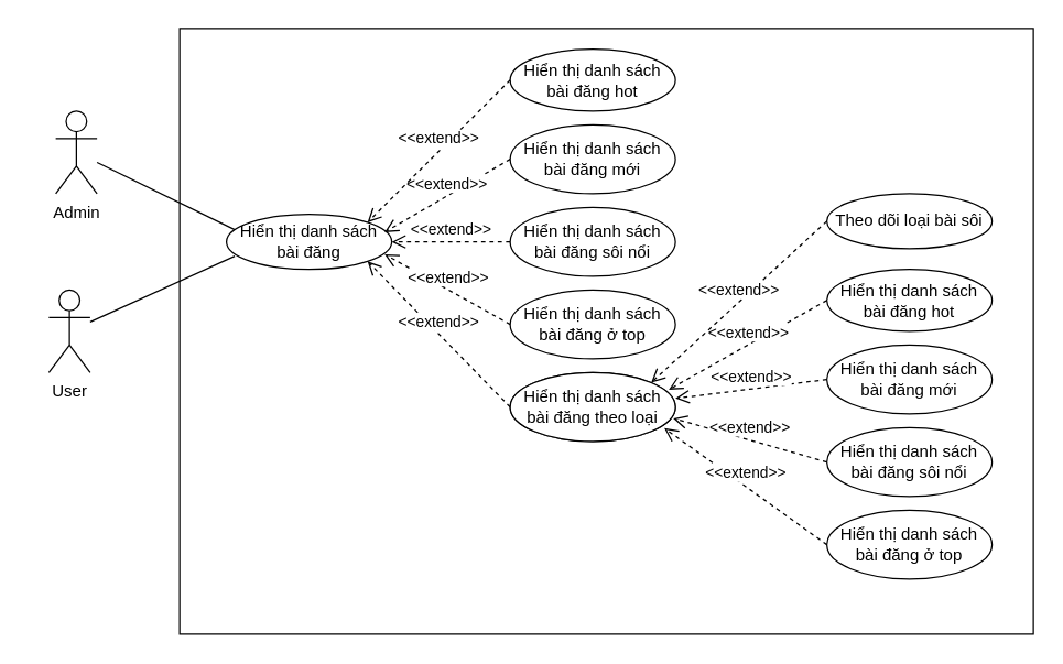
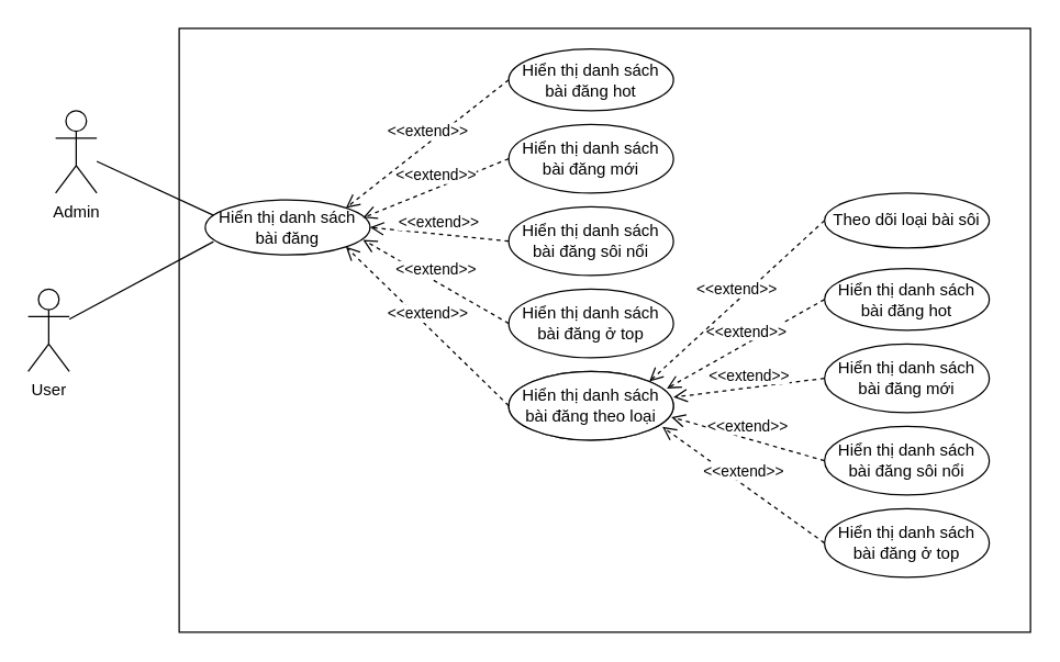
  <mxCell id="0" />
  <mxCell id="1" parent="0" />
  <mxCell id="2" value="" style="rounded=0;whiteSpace=wrap;html=1;" parent="1" vertex="1"><mxGeometry x="130" y="20" width="620" height="440" as="geometry" /></mxCell>
- <mxCell id="3" value="User" style="shape=umlActor;verticalLabelPosition=bottom;verticalAlign=top;html=1;outlineConnect=0;" parent="1" vertex="1"><mxGeometry x="35" y="210" width="30" height="60" as="geometry" /></mxCell>
+ <mxCell id="3" value="User" style="shape=umlActor;verticalLabelPosition=bottom;verticalAlign=top;html=1;outlineConnect=0;" parent="1" vertex="1"><mxGeometry x="20" y="210" width="30" height="60" as="geometry" /></mxCell>
  <mxCell id="4" value="Admin" style="shape=umlActor;verticalLabelPosition=bottom;verticalAlign=top;html=1;outlineConnect=0;" parent="1" vertex="1"><mxGeometry x="40" y="80" width="30" height="60" as="geometry" /></mxCell>
- <mxCell id="5" value="Hiển thị danh sách bài đăng" style="ellipse;whiteSpace=wrap;html=1;" parent="1" vertex="1"><mxGeometry x="164" y="155" width="120" height="40" as="geometry" /></mxCell>
+ <mxCell id="5" value="Hiển thị danh sách bài đăng" style="ellipse;whiteSpace=wrap;html=1;" parent="1" vertex="1"><mxGeometry x="149" y="145" width="120" height="40" as="geometry" /></mxCell>
  <mxCell id="6" value="" style="endArrow=none;html=1;entryX=0.05;entryY=0.28;entryDx=0;entryDy=0;entryPerimeter=0;" parent="1" source="4" target="5" edge="1"><mxGeometry width="50" height="50" relative="1" as="geometry"><mxPoint x="260" y="310" as="sourcePoint" /><mxPoint x="310" y="260" as="targetPoint" /></mxGeometry></mxCell>
  <mxCell id="7" value="" style="endArrow=none;html=1;entryX=0.05;entryY=0.76;entryDx=0;entryDy=0;entryPerimeter=0;" parent="1" source="3" target="5" edge="1"><mxGeometry width="50" height="50" relative="1" as="geometry"><mxPoint x="260" y="310" as="sourcePoint" /><mxPoint x="310" y="260" as="targetPoint" /></mxGeometry></mxCell>
  <mxCell id="8" value="Hiển thị danh sách bài đăng hot" style="ellipse;whiteSpace=wrap;html=1;" parent="1" vertex="1"><mxGeometry x="370" y="35" width="120" height="45" as="geometry" /></mxCell>
  <mxCell id="9" value="Hiển thị danh sách bài đăng mới" style="ellipse;whiteSpace=wrap;html=1;" parent="1" vertex="1"><mxGeometry x="370" y="90" width="120" height="50" as="geometry" /></mxCell>
  <mxCell id="10" value="&amp;lt;&amp;lt;extend&amp;gt;&amp;gt;" style="html=1;verticalAlign=bottom;endArrow=open;dashed=1;endSize=8;entryX=0.957;entryY=0.325;entryDx=0;entryDy=0;exitX=0;exitY=0.5;exitDx=0;exitDy=0;entryPerimeter=0;" parent="1" source="9" target="5" edge="1"><mxGeometry relative="1" as="geometry"><mxPoint x="296.4" y="201.19" as="sourcePoint" /><mxPoint x="390" y="167.5" as="targetPoint" /></mxGeometry></mxCell>
  <mxCell id="11" value="&amp;lt;&amp;lt;extend&amp;gt;&amp;gt;" style="html=1;verticalAlign=bottom;endArrow=open;dashed=1;endSize=8;entryX=1;entryY=0;entryDx=0;entryDy=0;exitX=0;exitY=0.5;exitDx=0;exitDy=0;" parent="1" source="8" target="5" edge="1"><mxGeometry relative="1" as="geometry"><mxPoint x="380" y="220" as="sourcePoint" /><mxPoint x="284.04" y="193.94" as="targetPoint" /></mxGeometry></mxCell>
  <mxCell id="12" value="Hiển thị danh sách bài đăng sôi nổi" style="ellipse;whiteSpace=wrap;html=1;" parent="1" vertex="1"><mxGeometry x="370" y="150" width="120" height="50" as="geometry" /></mxCell>
  <mxCell id="13" value="Hiển thị danh sách bài đăng ở top" style="ellipse;whiteSpace=wrap;html=1;" parent="1" vertex="1"><mxGeometry x="370" y="210" width="120" height="50" as="geometry" /></mxCell>
  <mxCell id="14" value="Hiển thị danh sách bài đăng theo loại" style="ellipse;whiteSpace=wrap;html=1;" parent="1" vertex="1"><mxGeometry x="370" y="270" width="120" height="50" as="geometry" /></mxCell>
  <mxCell id="15" value="Hiển thị danh sách bài đăng theo loại" style="ellipse;whiteSpace=wrap;html=1;" parent="1" vertex="1"><mxGeometry x="370" y="270" width="120" height="50" as="geometry" /></mxCell>
  <mxCell id="16" value="Hiển thị danh sách bài đăng hot" style="ellipse;whiteSpace=wrap;html=1;" parent="1" vertex="1"><mxGeometry x="600" y="195" width="120" height="45" as="geometry" /></mxCell>
  <mxCell id="17" value="Hiển thị danh sách bài đăng mới" style="ellipse;whiteSpace=wrap;html=1;" parent="1" vertex="1"><mxGeometry x="600" y="250" width="120" height="50" as="geometry" /></mxCell>
  <mxCell id="18" value="Hiển thị danh sách bài đăng sôi nổi" style="ellipse;whiteSpace=wrap;html=1;" parent="1" vertex="1"><mxGeometry x="600" y="310" width="120" height="50" as="geometry" /></mxCell>
  <mxCell id="19" value="Hiển thị danh sách bài đăng ở top" style="ellipse;whiteSpace=wrap;html=1;" parent="1" vertex="1"><mxGeometry x="600" y="370" width="120" height="50" as="geometry" /></mxCell>
  <mxCell id="20" value="&amp;lt;&amp;lt;extend&amp;gt;&amp;gt;" style="html=1;verticalAlign=bottom;endArrow=open;dashed=1;endSize=8;entryX=1;entryY=0.5;entryDx=0;entryDy=0;exitX=0;exitY=0.5;exitDx=0;exitDy=0;" parent="1" source="12" target="5" edge="1"><mxGeometry relative="1" as="geometry"><mxPoint x="380" y="125" as="sourcePoint" /><mxPoint x="288.84" y="178" as="targetPoint" /></mxGeometry></mxCell>
  <mxCell id="21" value="&amp;lt;&amp;lt;extend&amp;gt;&amp;gt;" style="html=1;verticalAlign=bottom;endArrow=open;dashed=1;endSize=8;entryX=0.957;entryY=0.725;entryDx=0;entryDy=0;exitX=0;exitY=0.5;exitDx=0;exitDy=0;entryPerimeter=0;" parent="1" source="13" target="5" edge="1"><mxGeometry relative="1" as="geometry"><mxPoint x="380" y="185" as="sourcePoint" /><mxPoint x="294" y="185" as="targetPoint" /></mxGeometry></mxCell>
  <mxCell id="22" value="&amp;lt;&amp;lt;extend&amp;gt;&amp;gt;" style="html=1;verticalAlign=bottom;endArrow=open;dashed=1;endSize=8;entryX=1;entryY=1;entryDx=0;entryDy=0;exitX=0;exitY=0.5;exitDx=0;exitDy=0;" parent="1" source="15" target="5" edge="1"><mxGeometry relative="1" as="geometry"><mxPoint x="390" y="195" as="sourcePoint" /><mxPoint x="304" y="195" as="targetPoint" /></mxGeometry></mxCell>
  <mxCell id="23" value="&amp;lt;&amp;lt;extend&amp;gt;&amp;gt;" style="html=1;verticalAlign=bottom;endArrow=open;dashed=1;endSize=8;entryX=0.96;entryY=0.248;entryDx=0;entryDy=0;exitX=0;exitY=0.5;exitDx=0;exitDy=0;entryPerimeter=0;" parent="1" source="16" target="15" edge="1"><mxGeometry relative="1" as="geometry"><mxPoint x="380" y="305" as="sourcePoint" /><mxPoint x="276.426" y="199.142" as="targetPoint" /></mxGeometry></mxCell>
  <mxCell id="24" value="&amp;lt;&amp;lt;extend&amp;gt;&amp;gt;" style="html=1;verticalAlign=bottom;endArrow=open;dashed=1;endSize=8;entryX=1;entryY=0.376;entryDx=0;entryDy=0;exitX=0;exitY=0.5;exitDx=0;exitDy=0;entryPerimeter=0;" parent="1" source="17" target="15" edge="1"><mxGeometry relative="1" as="geometry"><mxPoint x="610" y="212.5" as="sourcePoint" /><mxPoint x="495.2" y="292.4" as="targetPoint" /></mxGeometry></mxCell>
  <mxCell id="25" value="&amp;lt;&amp;lt;extend&amp;gt;&amp;gt;" style="html=1;verticalAlign=bottom;endArrow=open;dashed=1;endSize=8;entryX=0.987;entryY=0.664;entryDx=0;entryDy=0;exitX=0;exitY=0.5;exitDx=0;exitDy=0;entryPerimeter=0;" parent="1" source="18" target="15" edge="1"><mxGeometry relative="1" as="geometry"><mxPoint x="620" y="222.5" as="sourcePoint" /><mxPoint x="505.2" y="302.4" as="targetPoint" /></mxGeometry></mxCell>
  <mxCell id="26" value="&amp;lt;&amp;lt;extend&amp;gt;&amp;gt;" style="html=1;verticalAlign=bottom;endArrow=open;dashed=1;endSize=8;entryX=0.933;entryY=0.808;entryDx=0;entryDy=0;exitX=0;exitY=0.5;exitDx=0;exitDy=0;entryPerimeter=0;" parent="1" source="19" target="15" edge="1"><mxGeometry relative="1" as="geometry"><mxPoint x="610" y="345" as="sourcePoint" /><mxPoint x="498.44" y="313.2" as="targetPoint" /></mxGeometry></mxCell>
  <mxCell id="27" value="Theo dõi loại bài sôi" style="ellipse;whiteSpace=wrap;html=1;" vertex="1" parent="1"><mxGeometry x="600" y="140" width="120" height="40" as="geometry" /></mxCell>
  <mxCell id="28" value="&amp;lt;&amp;lt;extend&amp;gt;&amp;gt;" style="html=1;verticalAlign=bottom;endArrow=open;dashed=1;endSize=8;entryX=1;entryY=0;entryDx=0;entryDy=0;exitX=0;exitY=0.5;exitDx=0;exitDy=0;" edge="1" parent="1" source="27" target="15"><mxGeometry relative="1" as="geometry"><mxPoint x="610" y="227.5" as="sourcePoint" /><mxPoint x="495.2" y="292.4" as="targetPoint" /></mxGeometry></mxCell>
